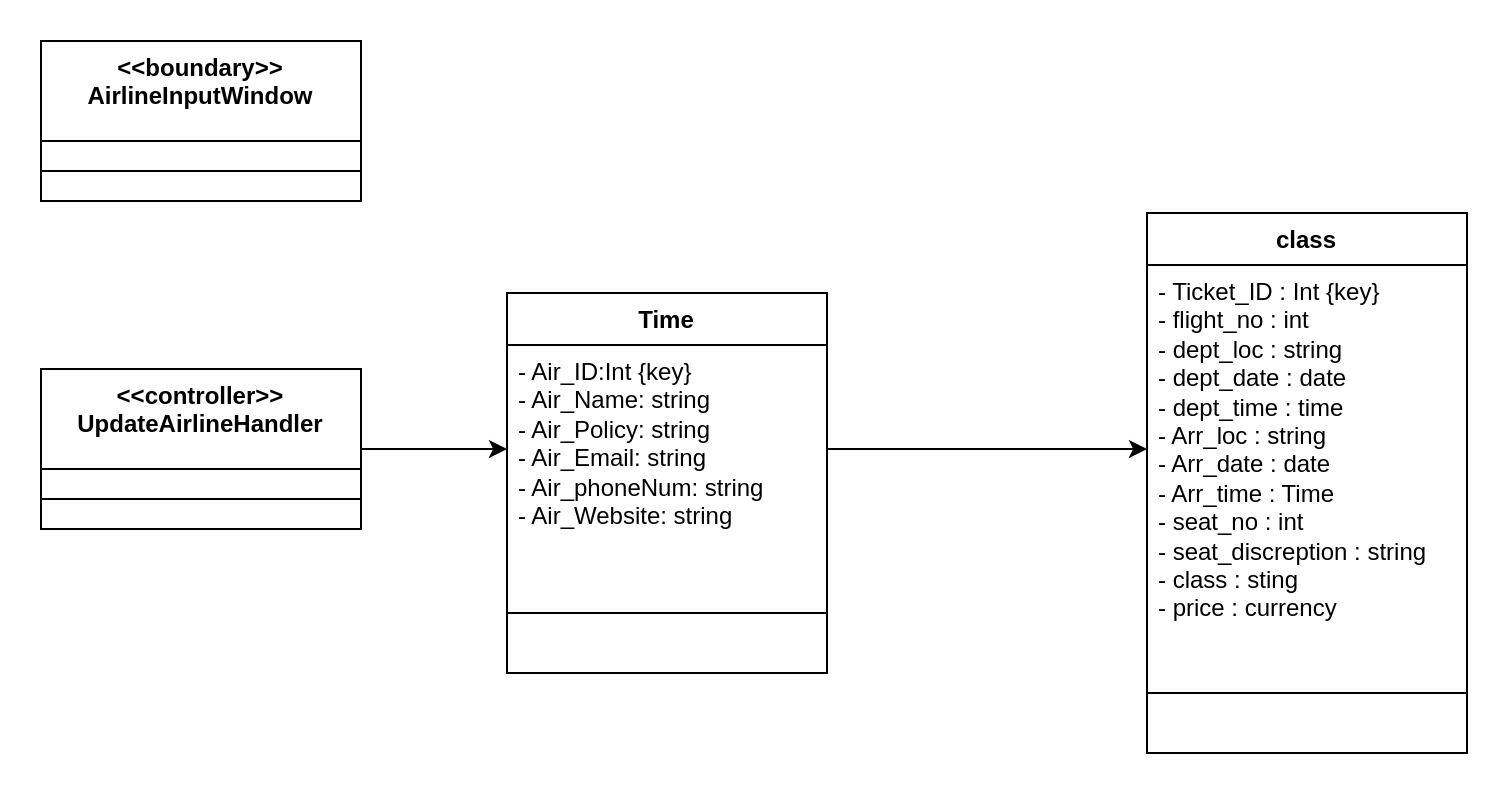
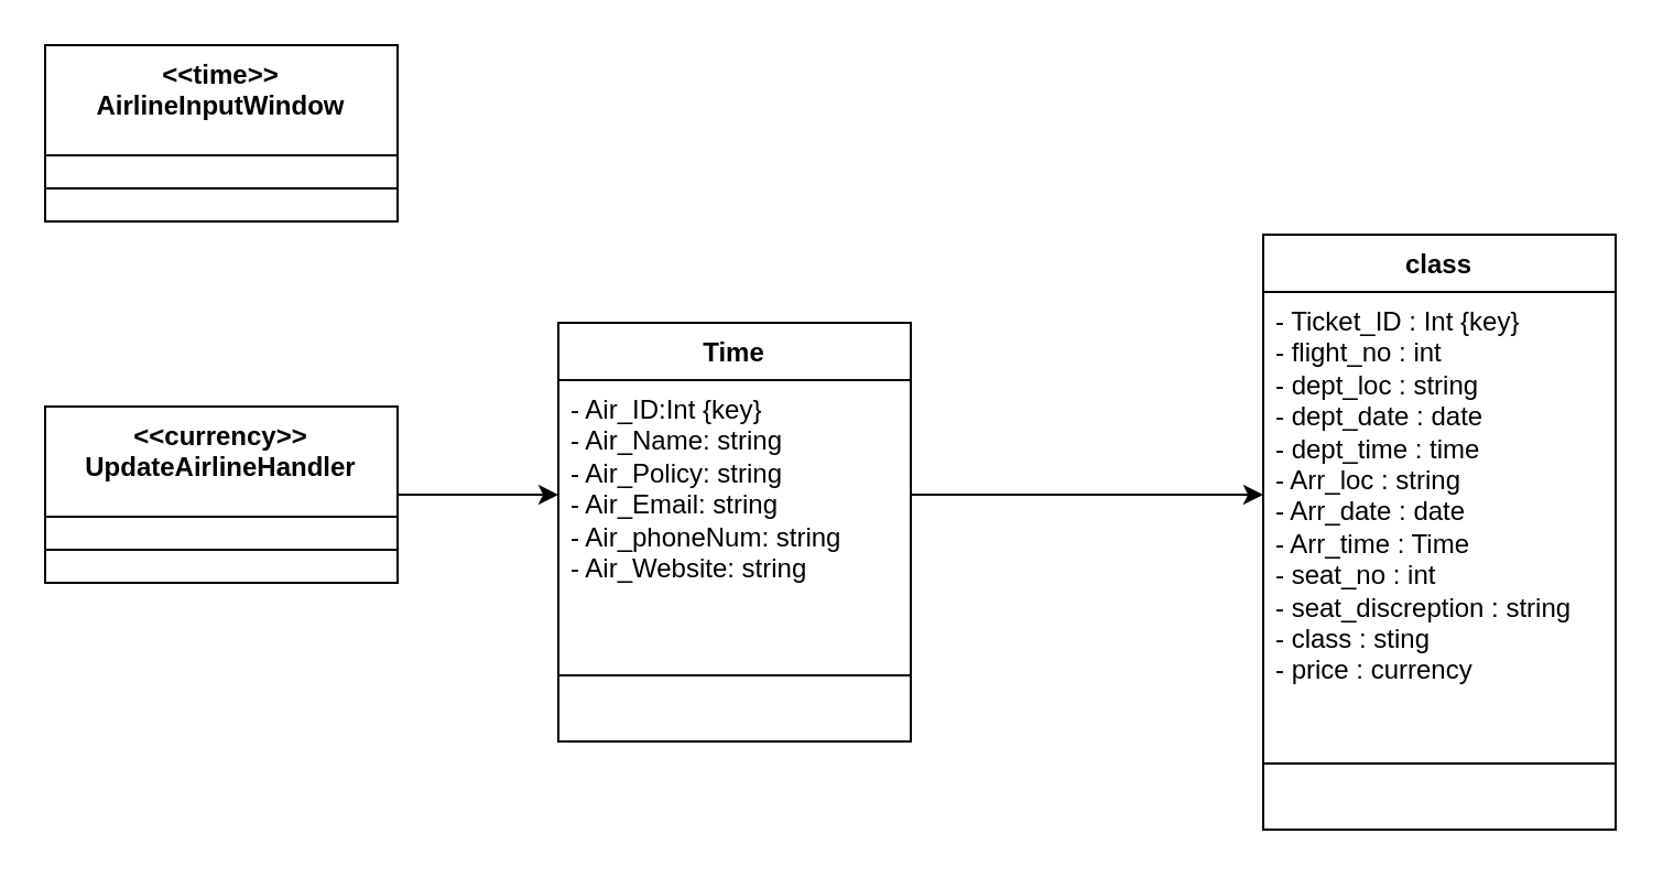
  <mxCell id="0" />
  <mxCell id="1" parent="0" />
  <mxCell id="2" style="edgeStyle=orthogonalEdgeStyle;rounded=0;orthogonalLoop=1;jettySize=auto;html=1;entryX=0;entryY=0.5;entryDx=0;entryDy=0;" parent="1" source="3" target="8" edge="1"><mxGeometry relative="1" as="geometry" /></mxCell>
- <mxCell id="3" value="&lt;div&gt;&amp;lt;&amp;lt;controller&amp;gt;&amp;gt;&lt;/div&gt;UpdateAirlineHandler" style="swimlane;fontStyle=1;align=center;verticalAlign=top;childLayout=stackLayout;horizontal=1;startSize=50;horizontalStack=0;resizeParent=1;resizeParentMax=0;resizeLast=0;collapsible=1;marginBottom=0;whiteSpace=wrap;html=1;" parent="1" vertex="1"><mxGeometry x="20" y="184" width="160" height="80" as="geometry" /></mxCell>
+ <mxCell id="3" value="&lt;div&gt;&amp;lt;&amp;lt;currency&amp;gt;&amp;gt;&lt;/div&gt;UpdateAirlineHandler" style="swimlane;fontStyle=1;align=center;verticalAlign=top;childLayout=stackLayout;horizontal=1;startSize=50;horizontalStack=0;resizeParent=1;resizeParentMax=0;resizeLast=0;collapsible=1;marginBottom=0;whiteSpace=wrap;html=1;" parent="1" vertex="1"><mxGeometry x="20" y="184" width="160" height="80" as="geometry" /></mxCell>
  <mxCell id="4" value="" style="line;strokeWidth=1;fillColor=none;align=left;verticalAlign=middle;spacingTop=-1;spacingLeft=3;spacingRight=3;rotatable=0;labelPosition=right;points=[];portConstraint=eastwest;strokeColor=inherit;" parent="3" vertex="1"><mxGeometry y="50" width="160" height="30" as="geometry" /></mxCell>
- <mxCell id="5" value="&lt;div&gt;&amp;lt;&amp;lt;boundary&amp;gt;&amp;gt;&lt;/div&gt;AirlineInputWindow" style="swimlane;fontStyle=1;align=center;verticalAlign=top;childLayout=stackLayout;horizontal=1;startSize=50;horizontalStack=0;resizeParent=1;resizeParentMax=0;resizeLast=0;collapsible=1;marginBottom=0;whiteSpace=wrap;html=1;" parent="1" vertex="1"><mxGeometry x="20" y="20" width="160" height="80" as="geometry" /></mxCell>
+ <mxCell id="5" value="&lt;div&gt;&amp;lt;&amp;lt;time&amp;gt;&amp;gt;&lt;/div&gt;AirlineInputWindow" style="swimlane;fontStyle=1;align=center;verticalAlign=top;childLayout=stackLayout;horizontal=1;startSize=50;horizontalStack=0;resizeParent=1;resizeParentMax=0;resizeLast=0;collapsible=1;marginBottom=0;whiteSpace=wrap;html=1;" parent="1" vertex="1"><mxGeometry x="20" y="20" width="160" height="80" as="geometry" /></mxCell>
  <mxCell id="6" value="" style="line;strokeWidth=1;fillColor=none;align=left;verticalAlign=middle;spacingTop=-1;spacingLeft=3;spacingRight=3;rotatable=0;labelPosition=right;points=[];portConstraint=eastwest;strokeColor=inherit;" parent="5" vertex="1"><mxGeometry y="50" width="160" height="30" as="geometry" /></mxCell>
  <mxCell id="7" value="Time" style="swimlane;fontStyle=1;align=center;verticalAlign=top;childLayout=stackLayout;horizontal=1;startSize=26;horizontalStack=0;resizeParent=1;resizeParentMax=0;resizeLast=0;collapsible=1;marginBottom=0;whiteSpace=wrap;html=1;" parent="1" vertex="1"><mxGeometry x="253" y="146" width="160" height="190" as="geometry" /></mxCell>
  <mxCell id="8" value="&lt;span style=&quot;text-wrap-mode: nowrap;&quot;&gt;- Air_ID:Int {key}&lt;/span&gt;&lt;div style=&quot;text-wrap-mode: nowrap;&quot;&gt;- Air_Name: string&lt;/div&gt;&lt;div style=&quot;text-wrap-mode: nowrap;&quot;&gt;- Air_Policy: string&lt;/div&gt;&lt;div style=&quot;text-wrap-mode: nowrap;&quot;&gt;- Air_Email: string&lt;/div&gt;&lt;div style=&quot;text-wrap-mode: nowrap;&quot;&gt;- Air_phoneNum: string&lt;/div&gt;&lt;div style=&quot;text-wrap-mode: nowrap;&quot;&gt;- Air_Website: string&lt;/div&gt;" style="text;strokeColor=none;fillColor=none;align=left;verticalAlign=top;spacingLeft=4;spacingRight=4;overflow=hidden;rotatable=0;points=[[0,0.5],[1,0.5]];portConstraint=eastwest;whiteSpace=wrap;html=1;" parent="7" vertex="1"><mxGeometry y="26" width="160" height="104" as="geometry" /></mxCell>
  <mxCell id="9" value="" style="line;strokeWidth=1;fillColor=none;align=left;verticalAlign=middle;spacingTop=-1;spacingLeft=3;spacingRight=3;rotatable=0;labelPosition=right;points=[];portConstraint=eastwest;strokeColor=inherit;" parent="7" vertex="1"><mxGeometry y="130" width="160" height="60" as="geometry" /></mxCell>
  <mxCell id="10" value="class" style="swimlane;fontStyle=1;align=center;verticalAlign=top;childLayout=stackLayout;horizontal=1;startSize=26;horizontalStack=0;resizeParent=1;resizeParentMax=0;resizeLast=0;collapsible=1;marginBottom=0;whiteSpace=wrap;html=1;" parent="1" vertex="1"><mxGeometry x="573" y="106" width="160" height="270" as="geometry" /></mxCell>
  <mxCell id="11" value="&lt;span style=&quot;text-wrap-mode: nowrap;&quot;&gt;- Ticket_ID : Int {key}&lt;/span&gt;&lt;div style=&quot;text-wrap-mode: nowrap;&quot;&gt;&lt;div style=&quot;text-wrap-mode: wrap;&quot;&gt;- flight_no : int&lt;/div&gt;&lt;div style=&quot;text-wrap-mode: wrap;&quot;&gt;- dept_loc : string&lt;/div&gt;&lt;div style=&quot;text-wrap-mode: wrap;&quot;&gt;- dept_date : date&lt;/div&gt;&lt;div style=&quot;text-wrap-mode: wrap;&quot;&gt;- dept_time : time&lt;/div&gt;&lt;div style=&quot;text-wrap-mode: wrap;&quot;&gt;- Arr_loc : string&lt;/div&gt;&lt;div style=&quot;text-wrap-mode: wrap;&quot;&gt;- Arr_date : date&lt;/div&gt;&lt;div style=&quot;text-wrap-mode: wrap;&quot;&gt;- Arr_time : Time&lt;/div&gt;&lt;div style=&quot;text-wrap-mode: wrap;&quot;&gt;- seat_no : int&lt;/div&gt;&lt;div style=&quot;text-wrap-mode: wrap;&quot;&gt;- seat_discreption : string&lt;/div&gt;&lt;div style=&quot;text-wrap-mode: wrap;&quot;&gt;- class : sting&lt;/div&gt;&lt;div style=&quot;text-wrap-mode: wrap;&quot;&gt;- price : currency&lt;/div&gt;&lt;/div&gt;" style="text;strokeColor=none;fillColor=none;align=left;verticalAlign=top;spacingLeft=4;spacingRight=4;overflow=hidden;rotatable=0;points=[[0,0.5],[1,0.5]];portConstraint=eastwest;whiteSpace=wrap;html=1;" parent="10" vertex="1"><mxGeometry y="26" width="160" height="184" as="geometry" /></mxCell>
  <mxCell id="12" value="" style="line;strokeWidth=1;fillColor=none;align=left;verticalAlign=middle;spacingTop=-1;spacingLeft=3;spacingRight=3;rotatable=0;labelPosition=right;points=[];portConstraint=eastwest;strokeColor=inherit;" parent="10" vertex="1"><mxGeometry y="210" width="160" height="60" as="geometry" /></mxCell>
  <mxCell id="13" style="edgeStyle=orthogonalEdgeStyle;rounded=0;orthogonalLoop=1;jettySize=auto;html=1;entryX=0;entryY=0.5;entryDx=0;entryDy=0;" parent="1" source="8" target="11" edge="1"><mxGeometry relative="1" as="geometry" /></mxCell>
